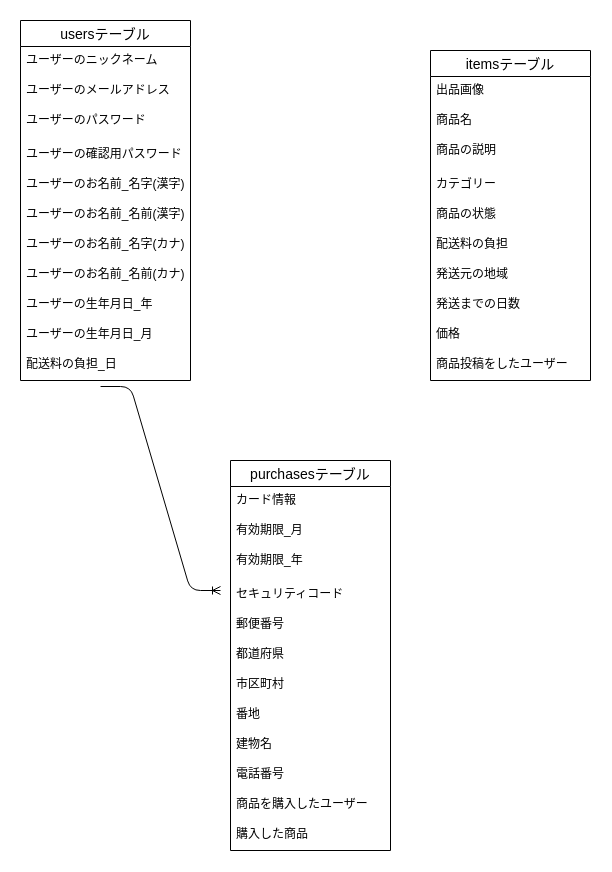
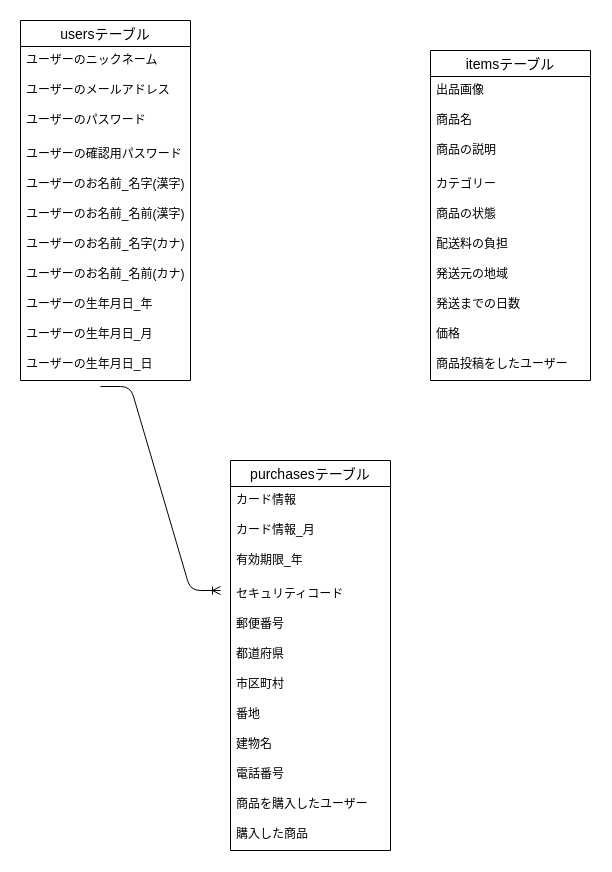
  <mxCell id="0" />
  <mxCell id="1" parent="0" />
  <mxCell id="2" value="usersテーブル" style="swimlane;fontStyle=0;childLayout=stackLayout;horizontal=1;startSize=26;horizontalStack=0;resizeParent=1;resizeParentMax=0;resizeLast=0;collapsible=1;marginBottom=0;align=center;fontSize=14;" vertex="1" parent="1"><mxGeometry x="20" width="170" height="360" as="geometry" y="20" /></mxCell>
  <mxCell id="3" value="ユーザーのニックネーム" style="text;strokeColor=none;fillColor=none;spacingLeft=4;spacingRight=4;overflow=hidden;rotatable=0;points=[[0,0.5],[1,0.5]];portConstraint=eastwest;fontSize=12;" vertex="1" parent="2"><mxGeometry y="26" width="170" height="30" as="geometry" /></mxCell>
  <mxCell id="4" value="ユーザーのメールアドレス" style="text;strokeColor=none;fillColor=none;spacingLeft=4;spacingRight=4;overflow=hidden;rotatable=0;points=[[0,0.5],[1,0.5]];portConstraint=eastwest;fontSize=12;" vertex="1" parent="2"><mxGeometry y="56" width="170" height="30" as="geometry" /></mxCell>
  <mxCell id="5" value="ユーザーのパスワード" style="text;strokeColor=none;fillColor=none;spacingLeft=4;spacingRight=4;overflow=hidden;rotatable=0;points=[[0,0.5],[1,0.5]];portConstraint=eastwest;fontSize=12;" vertex="1" parent="2"><mxGeometry y="86" width="170" height="34" as="geometry" /></mxCell>
  <mxCell id="6" value="ユーザーの確認用パスワード" style="text;strokeColor=none;fillColor=none;spacingLeft=4;spacingRight=4;overflow=hidden;rotatable=0;points=[[0,0.5],[1,0.5]];portConstraint=eastwest;fontSize=12;" vertex="1" parent="2"><mxGeometry y="120" width="170" height="30" as="geometry" /></mxCell>
  <mxCell id="7" value="ユーザーのお名前_名字(漢字)" style="text;strokeColor=none;fillColor=none;spacingLeft=4;spacingRight=4;overflow=hidden;rotatable=0;points=[[0,0.5],[1,0.5]];portConstraint=eastwest;fontSize=12;" vertex="1" parent="2"><mxGeometry y="150" width="170" height="30" as="geometry" /></mxCell>
  <mxCell id="8" value="ユーザーのお名前_名前(漢字)" style="text;strokeColor=none;fillColor=none;spacingLeft=4;spacingRight=4;overflow=hidden;rotatable=0;points=[[0,0.5],[1,0.5]];portConstraint=eastwest;fontSize=12;" vertex="1" parent="2"><mxGeometry y="180" width="170" height="30" as="geometry" /></mxCell>
  <mxCell id="9" value="ユーザーのお名前_名字(カナ)" style="text;strokeColor=none;fillColor=none;spacingLeft=4;spacingRight=4;overflow=hidden;rotatable=0;points=[[0,0.5],[1,0.5]];portConstraint=eastwest;fontSize=12;" vertex="1" parent="2"><mxGeometry y="210" width="170" height="30" as="geometry" /></mxCell>
  <mxCell id="10" value="ユーザーのお名前_名前(カナ)" style="text;strokeColor=none;fillColor=none;spacingLeft=4;spacingRight=4;overflow=hidden;rotatable=0;points=[[0,0.5],[1,0.5]];portConstraint=eastwest;fontSize=12;" vertex="1" parent="2"><mxGeometry y="240" width="170" height="30" as="geometry" /></mxCell>
  <mxCell id="11" value="ユーザーの生年月日_年" style="text;strokeColor=none;fillColor=none;spacingLeft=4;spacingRight=4;overflow=hidden;rotatable=0;points=[[0,0.5],[1,0.5]];portConstraint=eastwest;fontSize=12;" vertex="1" parent="2"><mxGeometry y="270" width="170" height="30" as="geometry" /></mxCell>
  <mxCell id="12" value="ユーザーの生年月日_月" style="text;strokeColor=none;fillColor=none;spacingLeft=4;spacingRight=4;overflow=hidden;rotatable=0;points=[[0,0.5],[1,0.5]];portConstraint=eastwest;fontSize=12;" vertex="1" parent="2"><mxGeometry y="300" width="170" height="30" as="geometry" /></mxCell>
- <mxCell id="13" value="配送料の負担_日" style="text;strokeColor=none;fillColor=none;spacingLeft=4;spacingRight=4;overflow=hidden;rotatable=0;points=[[0,0.5],[1,0.5]];portConstraint=eastwest;fontSize=12;" vertex="1" parent="2"><mxGeometry y="330" width="170" height="30" as="geometry" /></mxCell>
+ <mxCell id="13" value="ユーザーの生年月日_日" style="text;strokeColor=none;fillColor=none;spacingLeft=4;spacingRight=4;overflow=hidden;rotatable=0;points=[[0,0.5],[1,0.5]];portConstraint=eastwest;fontSize=12;" vertex="1" parent="2"><mxGeometry y="330" width="170" height="30" as="geometry" /></mxCell>
  <mxCell id="14" value="itemsテーブル" style="swimlane;fontStyle=0;childLayout=stackLayout;horizontal=1;startSize=26;horizontalStack=0;resizeParent=1;resizeParentMax=0;resizeLast=0;collapsible=1;marginBottom=0;align=center;fontSize=14;" vertex="1" parent="1"><mxGeometry x="430" y="50" width="160" height="330" as="geometry" /></mxCell>
  <mxCell id="15" value="出品画像" style="text;strokeColor=none;fillColor=none;spacingLeft=4;spacingRight=4;overflow=hidden;rotatable=0;points=[[0,0.5],[1,0.5]];portConstraint=eastwest;fontSize=12;" vertex="1" parent="14"><mxGeometry y="26" width="160" height="30" as="geometry" /></mxCell>
  <mxCell id="16" value="商品名" style="text;strokeColor=none;fillColor=none;spacingLeft=4;spacingRight=4;overflow=hidden;rotatable=0;points=[[0,0.5],[1,0.5]];portConstraint=eastwest;fontSize=12;" vertex="1" parent="14"><mxGeometry y="56" width="160" height="30" as="geometry" /></mxCell>
  <mxCell id="17" value="商品の説明" style="text;strokeColor=none;fillColor=none;spacingLeft=4;spacingRight=4;overflow=hidden;rotatable=0;points=[[0,0.5],[1,0.5]];portConstraint=eastwest;fontSize=12;" vertex="1" parent="14"><mxGeometry y="86" width="160" height="34" as="geometry" /></mxCell>
  <mxCell id="18" value="カテゴリー" style="text;strokeColor=none;fillColor=none;spacingLeft=4;spacingRight=4;overflow=hidden;rotatable=0;points=[[0,0.5],[1,0.5]];portConstraint=eastwest;fontSize=12;" vertex="1" parent="14"><mxGeometry y="120" width="160" height="30" as="geometry" /></mxCell>
  <mxCell id="19" value="商品の状態" style="text;strokeColor=none;fillColor=none;spacingLeft=4;spacingRight=4;overflow=hidden;rotatable=0;points=[[0,0.5],[1,0.5]];portConstraint=eastwest;fontSize=12;" vertex="1" parent="14"><mxGeometry y="150" width="160" height="30" as="geometry" /></mxCell>
  <mxCell id="20" value="配送料の負担" style="text;strokeColor=none;fillColor=none;spacingLeft=4;spacingRight=4;overflow=hidden;rotatable=0;points=[[0,0.5],[1,0.5]];portConstraint=eastwest;fontSize=12;" vertex="1" parent="14"><mxGeometry y="180" width="160" height="30" as="geometry" /></mxCell>
  <mxCell id="21" value="発送元の地域" style="text;strokeColor=none;fillColor=none;spacingLeft=4;spacingRight=4;overflow=hidden;rotatable=0;points=[[0,0.5],[1,0.5]];portConstraint=eastwest;fontSize=12;" vertex="1" parent="14"><mxGeometry y="210" width="160" height="30" as="geometry" /></mxCell>
  <mxCell id="22" value="発送までの日数" style="text;strokeColor=none;fillColor=none;spacingLeft=4;spacingRight=4;overflow=hidden;rotatable=0;points=[[0,0.5],[1,0.5]];portConstraint=eastwest;fontSize=12;" vertex="1" parent="14"><mxGeometry y="240" width="160" height="30" as="geometry" /></mxCell>
  <mxCell id="23" value="価格" style="text;strokeColor=none;fillColor=none;spacingLeft=4;spacingRight=4;overflow=hidden;rotatable=0;points=[[0,0.5],[1,0.5]];portConstraint=eastwest;fontSize=12;" vertex="1" parent="14"><mxGeometry y="270" width="160" height="30" as="geometry" /></mxCell>
  <mxCell id="24" value="商品投稿をしたユーザー" style="text;strokeColor=none;fillColor=none;spacingLeft=4;spacingRight=4;overflow=hidden;rotatable=0;points=[[0,0.5],[1,0.5]];portConstraint=eastwest;fontSize=12;" vertex="1" parent="14"><mxGeometry y="300" width="160" height="30" as="geometry" /></mxCell>
  <mxCell id="25" value="purchasesテーブル" style="swimlane;fontStyle=0;childLayout=stackLayout;horizontal=1;startSize=26;horizontalStack=0;resizeParent=1;resizeParentMax=0;resizeLast=0;collapsible=1;marginBottom=0;align=center;fontSize=14;" vertex="1" parent="1"><mxGeometry x="230" y="460" width="160" height="390" as="geometry" /></mxCell>
  <mxCell id="26" value="カード情報 " style="text;strokeColor=none;fillColor=none;spacingLeft=4;spacingRight=4;overflow=hidden;rotatable=0;points=[[0,0.5],[1,0.5]];portConstraint=eastwest;fontSize=12;" vertex="1" parent="25"><mxGeometry y="26" width="160" height="30" as="geometry" /></mxCell>
- <mxCell id="27" value="有効期限_月" style="text;strokeColor=none;fillColor=none;spacingLeft=4;spacingRight=4;overflow=hidden;rotatable=0;points=[[0,0.5],[1,0.5]];portConstraint=eastwest;fontSize=12;" vertex="1" parent="25"><mxGeometry y="56" width="160" height="30" as="geometry" /></mxCell>
+ <mxCell id="27" value="カード情報_月" style="text;strokeColor=none;fillColor=none;spacingLeft=4;spacingRight=4;overflow=hidden;rotatable=0;points=[[0,0.5],[1,0.5]];portConstraint=eastwest;fontSize=12;" vertex="1" parent="25"><mxGeometry y="56" width="160" height="30" as="geometry" /></mxCell>
  <mxCell id="28" value="有効期限_年" style="text;strokeColor=none;fillColor=none;spacingLeft=4;spacingRight=4;overflow=hidden;rotatable=0;points=[[0,0.5],[1,0.5]];portConstraint=eastwest;fontSize=12;" vertex="1" parent="25"><mxGeometry y="86" width="160" height="34" as="geometry" /></mxCell>
  <mxCell id="29" value="セキュリティコード" style="text;strokeColor=none;fillColor=none;spacingLeft=4;spacingRight=4;overflow=hidden;rotatable=0;points=[[0,0.5],[1,0.5]];portConstraint=eastwest;fontSize=12;" vertex="1" parent="25"><mxGeometry y="120" width="160" height="30" as="geometry" /></mxCell>
  <mxCell id="30" value="郵便番号 " style="text;strokeColor=none;fillColor=none;spacingLeft=4;spacingRight=4;overflow=hidden;rotatable=0;points=[[0,0.5],[1,0.5]];portConstraint=eastwest;fontSize=12;" vertex="1" parent="25"><mxGeometry y="150" width="160" height="30" as="geometry" /></mxCell>
  <mxCell id="31" value="都道府県" style="text;strokeColor=none;fillColor=none;spacingLeft=4;spacingRight=4;overflow=hidden;rotatable=0;points=[[0,0.5],[1,0.5]];portConstraint=eastwest;fontSize=12;" vertex="1" parent="25"><mxGeometry y="180" width="160" height="30" as="geometry" /></mxCell>
  <mxCell id="32" value="市区町村" style="text;strokeColor=none;fillColor=none;spacingLeft=4;spacingRight=4;overflow=hidden;rotatable=0;points=[[0,0.5],[1,0.5]];portConstraint=eastwest;fontSize=12;" vertex="1" parent="25"><mxGeometry y="210" width="160" height="30" as="geometry" /></mxCell>
  <mxCell id="33" value="番地" style="text;strokeColor=none;fillColor=none;spacingLeft=4;spacingRight=4;overflow=hidden;rotatable=0;points=[[0,0.5],[1,0.5]];portConstraint=eastwest;fontSize=12;" vertex="1" parent="25"><mxGeometry y="240" width="160" height="30" as="geometry" /></mxCell>
  <mxCell id="34" value="建物名" style="text;strokeColor=none;fillColor=none;spacingLeft=4;spacingRight=4;overflow=hidden;rotatable=0;points=[[0,0.5],[1,0.5]];portConstraint=eastwest;fontSize=12;" vertex="1" parent="25"><mxGeometry y="270" width="160" height="30" as="geometry" /></mxCell>
  <mxCell id="35" value="電話番号" style="text;strokeColor=none;fillColor=none;spacingLeft=4;spacingRight=4;overflow=hidden;rotatable=0;points=[[0,0.5],[1,0.5]];portConstraint=eastwest;fontSize=12;" vertex="1" parent="25"><mxGeometry y="300" width="160" height="30" as="geometry" /></mxCell>
  <mxCell id="36" value="商品を購入したユーザー" style="text;strokeColor=none;fillColor=none;spacingLeft=4;spacingRight=4;overflow=hidden;rotatable=0;points=[[0,0.5],[1,0.5]];portConstraint=eastwest;fontSize=12;" vertex="1" parent="25"><mxGeometry y="330" width="160" height="30" as="geometry" /></mxCell>
  <mxCell id="37" value="購入した商品" style="text;strokeColor=none;fillColor=none;spacingLeft=4;spacingRight=4;overflow=hidden;rotatable=0;points=[[0,0.5],[1,0.5]];portConstraint=eastwest;fontSize=12;" vertex="1" parent="25"><mxGeometry y="360" width="160" height="30" as="geometry" /></mxCell>
  <mxCell id="38" value="" style="edgeStyle=entityRelationEdgeStyle;fontSize=12;html=1;endArrow=ERoneToMany;exitX=0.471;exitY=1.2;exitDx=0;exitDy=0;exitPerimeter=0;" edge="1" parent="1" source="13"><mxGeometry width="100" height="100" relative="1" as="geometry"><mxPoint x="91" y="263" as="sourcePoint" /><mxPoint x="220" y="590" as="targetPoint" /></mxGeometry></mxCell>
